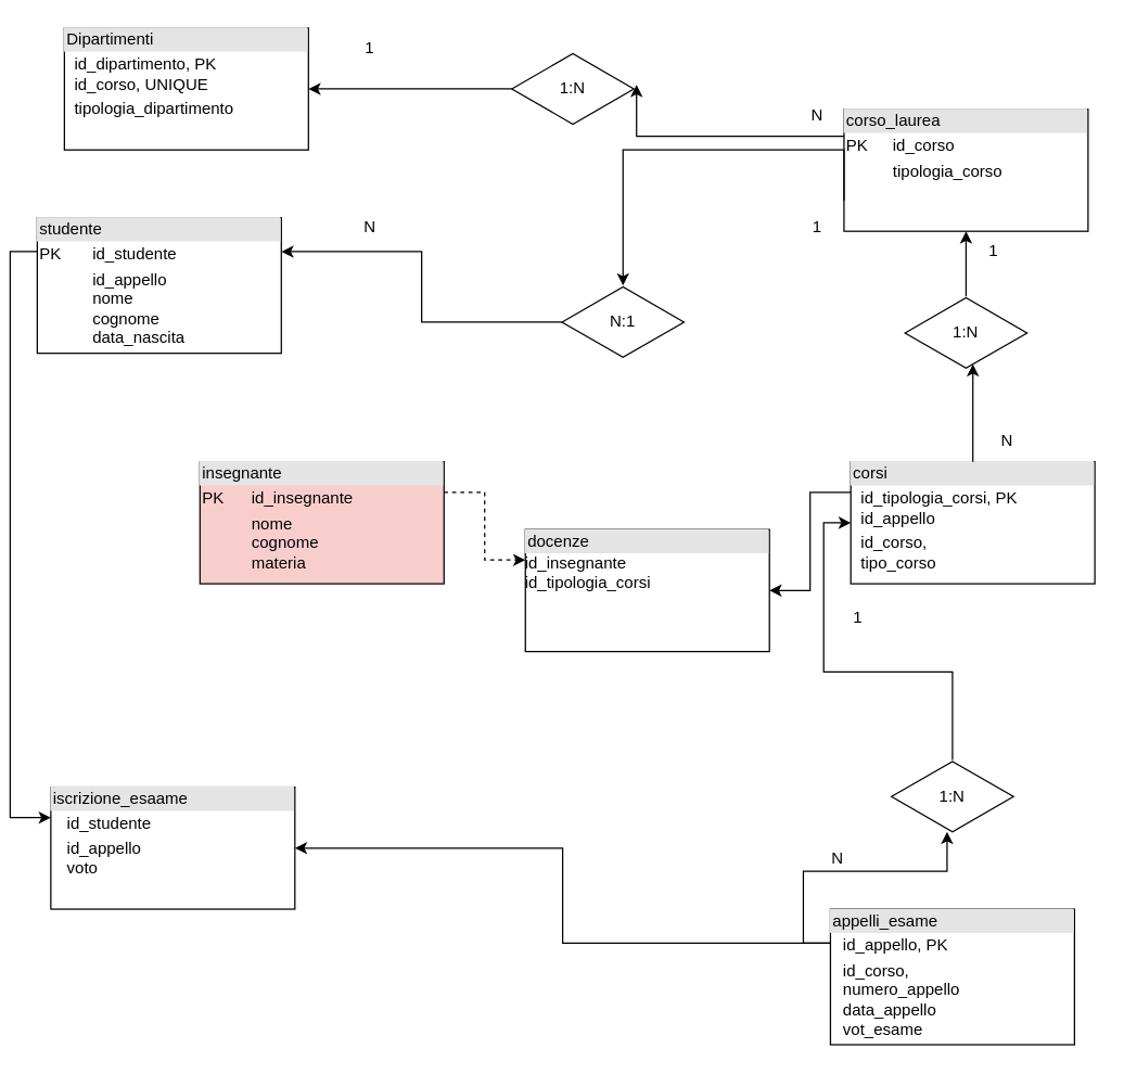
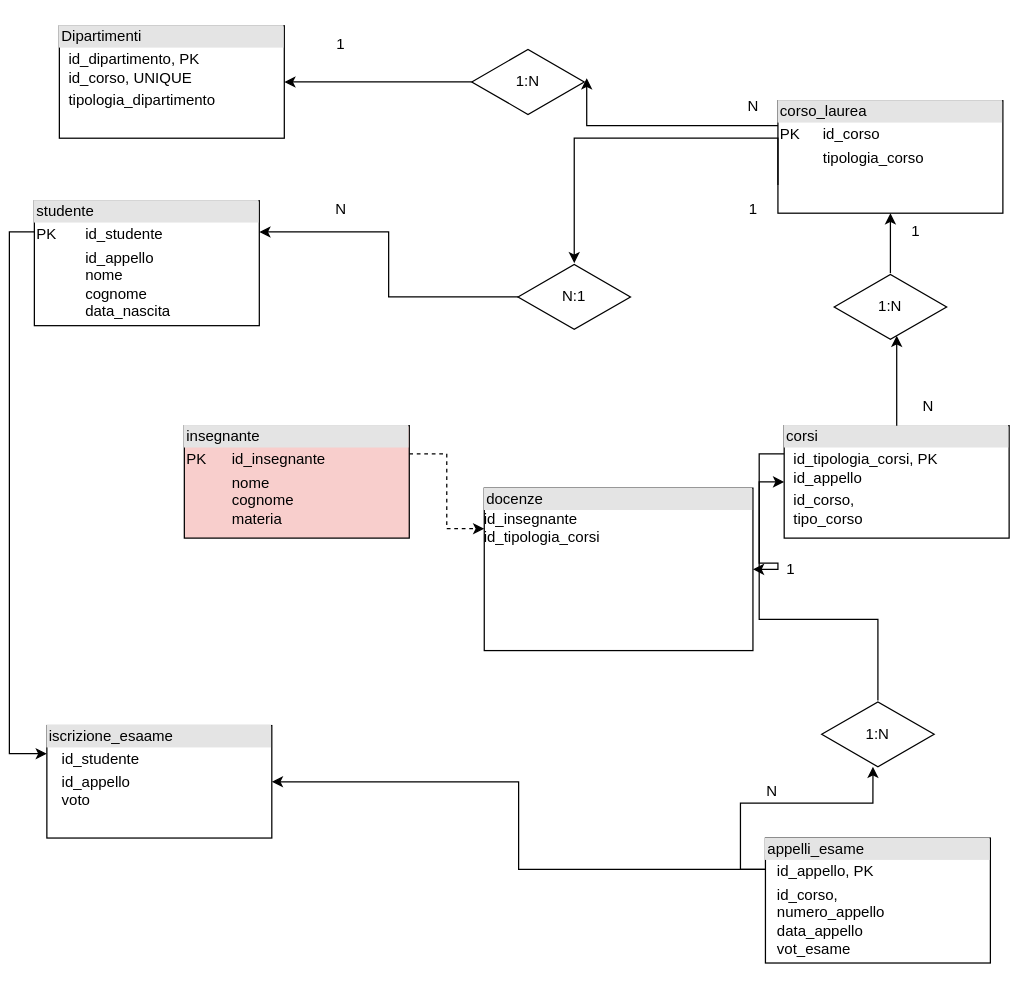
  <mxCell id="0" />
  <mxCell id="1" parent="0" />
  <mxCell id="2" value="&lt;div style=&quot;box-sizing: border-box; width: 100%; background: rgb(228, 228, 228); padding: 2px;&quot;&gt;Dipartimenti&lt;/div&gt;&lt;table style=&quot;width:100%;font-size:1em;&quot; cellpadding=&quot;2&quot; cellspacing=&quot;0&quot;&gt;&lt;tbody&gt;&lt;tr&gt;&lt;td&gt;&lt;br&gt;&lt;/td&gt;&lt;td&gt;id_dipartimento, PK&lt;br&gt;id_corso, UNIQUE&lt;br&gt;&lt;/td&gt;&lt;/tr&gt;&lt;tr&gt;&lt;td&gt;&lt;br&gt;&lt;/td&gt;&lt;td&gt;tipologia_dipartimento&lt;br&gt;&lt;/td&gt;&lt;/tr&gt;&lt;/tbody&gt;&lt;/table&gt;" style="verticalAlign=top;align=left;overflow=fill;html=1;whiteSpace=wrap;" vertex="1" parent="1"><mxGeometry x="40" y="20" width="180" height="90" as="geometry" /></mxCell>
  <mxCell id="3" value="&lt;div style=&quot;box-sizing: border-box; width: 100%; background: rgb(228, 228, 228); padding: 2px;&quot;&gt;corso_laurea&lt;/div&gt;&lt;table style=&quot;width:100%;font-size:1em;&quot; cellpadding=&quot;2&quot; cellspacing=&quot;0&quot;&gt;&lt;tbody&gt;&lt;tr&gt;&lt;td&gt;PK&lt;/td&gt;&lt;td&gt;id_corso&lt;br&gt;&lt;/td&gt;&lt;/tr&gt;&lt;tr&gt;&lt;td&gt;&lt;br&gt;&lt;/td&gt;&lt;td&gt;tipologia_corso&lt;br&gt;&lt;br&gt;&lt;/td&gt;&lt;/tr&gt;&lt;/tbody&gt;&lt;/table&gt;" style="verticalAlign=top;align=left;overflow=fill;html=1;whiteSpace=wrap;" vertex="1" parent="1"><mxGeometry x="615" y="80" width="180" height="90" as="geometry" /></mxCell>
  <mxCell id="4" value="1" style="text;html=1;align=center;verticalAlign=middle;resizable=0;points=[];autosize=1;strokeColor=none;fillColor=none;" vertex="1" parent="1"><mxGeometry x="250" y="20" width="30" height="30" as="geometry" /></mxCell>
  <mxCell id="5" value="N" style="text;html=1;align=center;verticalAlign=middle;resizable=0;points=[];autosize=1;strokeColor=none;fillColor=none;" vertex="1" parent="1"><mxGeometry x="580" y="70" width="30" height="30" as="geometry" /></mxCell>
  <mxCell id="6" style="edgeStyle=orthogonalEdgeStyle;rounded=0;orthogonalLoop=1;jettySize=auto;html=1;entryX=1;entryY=0.5;entryDx=0;entryDy=0;" edge="1" parent="1" source="7" target="2"><mxGeometry relative="1" as="geometry" /></mxCell>
  <mxCell id="7" value="1:N" style="html=1;whiteSpace=wrap;aspect=fixed;shape=isoRectangle;" vertex="1" parent="1"><mxGeometry x="370" y="38" width="90" height="54" as="geometry" /></mxCell>
  <mxCell id="8" style="edgeStyle=orthogonalEdgeStyle;rounded=0;orthogonalLoop=1;jettySize=auto;html=1;exitX=0;exitY=0.25;exitDx=0;exitDy=0;entryX=1;entryY=0.5;entryDx=0;entryDy=0;" edge="1" parent="1" source="9" target="18"><mxGeometry relative="1" as="geometry" /></mxCell>
  <mxCell id="9" value="&lt;div style=&quot;box-sizing: border-box; width: 100%; background: rgb(228, 228, 228); padding: 2px;&quot;&gt;corsi&lt;/div&gt;&lt;table style=&quot;width:100%;font-size:1em;&quot; cellpadding=&quot;2&quot; cellspacing=&quot;0&quot;&gt;&lt;tbody&gt;&lt;tr&gt;&lt;td&gt;&lt;br&gt;&lt;/td&gt;&lt;td&gt;id_tipologia_corsi, PK&lt;br&gt;id_appello&lt;br&gt;&lt;/td&gt;&lt;/tr&gt;&lt;tr&gt;&lt;td&gt;&lt;br&gt;&lt;/td&gt;&lt;td&gt;id_corso,&amp;nbsp;&lt;br&gt;tipo_corso&lt;br&gt;&lt;/td&gt;&lt;/tr&gt;&lt;/tbody&gt;&lt;/table&gt;" style="verticalAlign=top;align=left;overflow=fill;html=1;whiteSpace=wrap;" vertex="1" parent="1"><mxGeometry x="620" y="340" width="180" height="90" as="geometry" /></mxCell>
  <mxCell id="10" style="edgeStyle=orthogonalEdgeStyle;rounded=0;orthogonalLoop=1;jettySize=auto;html=1;entryX=0.5;entryY=1;entryDx=0;entryDy=0;" edge="1" parent="1" source="11" target="3"><mxGeometry relative="1" as="geometry" /></mxCell>
  <mxCell id="11" value="1:N" style="html=1;whiteSpace=wrap;aspect=fixed;shape=isoRectangle;" vertex="1" parent="1"><mxGeometry x="660" y="218" width="90" height="54" as="geometry" /></mxCell>
  <mxCell id="12" style="edgeStyle=orthogonalEdgeStyle;rounded=0;orthogonalLoop=1;jettySize=auto;html=1;entryX=0.556;entryY=0.926;entryDx=0;entryDy=0;entryPerimeter=0;" edge="1" parent="1" source="9" target="11"><mxGeometry relative="1" as="geometry" /></mxCell>
  <mxCell id="13" value="N" style="text;html=1;align=center;verticalAlign=middle;resizable=0;points=[];autosize=1;strokeColor=none;fillColor=none;" vertex="1" parent="1"><mxGeometry x="720" y="310" width="30" height="30" as="geometry" /></mxCell>
  <mxCell id="14" value="1" style="text;html=1;align=center;verticalAlign=middle;resizable=0;points=[];autosize=1;strokeColor=none;fillColor=none;" vertex="1" parent="1"><mxGeometry x="710" y="170" width="30" height="30" as="geometry" /></mxCell>
  <mxCell id="15" style="edgeStyle=orthogonalEdgeStyle;rounded=0;orthogonalLoop=1;jettySize=auto;html=1;exitX=1;exitY=0.25;exitDx=0;exitDy=0;entryX=0;entryY=0.25;entryDx=0;entryDy=0;dashed=1;" edge="1" parent="1" source="16" target="18"><mxGeometry relative="1" as="geometry" /></mxCell>
  <mxCell id="16" value="&lt;div style=&quot;box-sizing: border-box; width: 100%; background: rgb(228, 228, 228); padding: 2px;&quot;&gt;insegnante&lt;/div&gt;&lt;table style=&quot;width:100%;font-size:1em;&quot; cellpadding=&quot;2&quot; cellspacing=&quot;0&quot;&gt;&lt;tbody&gt;&lt;tr&gt;&lt;td&gt;PK&lt;/td&gt;&lt;td&gt;id_insegnante&lt;/td&gt;&lt;/tr&gt;&lt;tr&gt;&lt;td&gt;&lt;br&gt;&lt;/td&gt;&lt;td&gt;nome&lt;br&gt;cognome&lt;br&gt;materia&lt;/td&gt;&lt;/tr&gt;&lt;/tbody&gt;&lt;/table&gt;" style="verticalAlign=top;align=left;overflow=fill;html=1;whiteSpace=wrap;fillColor=#f8cecc;" vertex="1" parent="1"><mxGeometry x="140" y="340" width="180" height="90" as="geometry" /></mxCell>
  <mxCell id="17" style="edgeStyle=orthogonalEdgeStyle;rounded=0;orthogonalLoop=1;jettySize=auto;html=1;entryX=1.022;entryY=0.444;entryDx=0;entryDy=0;entryPerimeter=0;" edge="1" parent="1" source="3" target="7"><mxGeometry relative="1" as="geometry"><Array as="points"><mxPoint x="462" y="100" /></Array></mxGeometry></mxCell>
- <mxCell id="18" value="&lt;div style=&quot;box-sizing: border-box; width: 100%; background: rgb(228, 228, 228); padding: 2px;&quot;&gt;docenze&lt;/div&gt;id_insegnante&lt;div&gt;id_tipologia_corsi&lt;/div&gt;" style="verticalAlign=top;align=left;overflow=fill;html=1;whiteSpace=wrap;" vertex="1" parent="1"><mxGeometry x="380" y="390" width="180" height="90" as="geometry" /></mxCell>
+ <mxCell id="18" value="&lt;div style=&quot;box-sizing: border-box; width: 100%; background: rgb(228, 228, 228); padding: 2px;&quot;&gt;docenze&lt;/div&gt;id_insegnante&lt;div&gt;id_tipologia_corsi&lt;/div&gt;" style="verticalAlign=top;align=left;overflow=fill;html=1;whiteSpace=wrap;" vertex="1" parent="1"><mxGeometry x="380" y="390" width="215" height="130" as="geometry" /></mxCell>
  <mxCell id="19" style="edgeStyle=orthogonalEdgeStyle;rounded=0;orthogonalLoop=1;jettySize=auto;html=1;exitX=0;exitY=0.25;exitDx=0;exitDy=0;entryX=1;entryY=0.5;entryDx=0;entryDy=0;" edge="1" parent="1" source="20" target="33"><mxGeometry relative="1" as="geometry" /></mxCell>
  <mxCell id="20" value="&lt;div style=&quot;box-sizing: border-box; width: 100%; background: rgb(228, 228, 228); padding: 2px;&quot;&gt;appelli_esame&lt;/div&gt;&lt;table style=&quot;width:100%;font-size:1em;&quot; cellpadding=&quot;2&quot; cellspacing=&quot;0&quot;&gt;&lt;tbody&gt;&lt;tr&gt;&lt;td&gt;&lt;br&gt;&lt;/td&gt;&lt;td&gt;id_appello, PK&lt;br&gt;&lt;/td&gt;&lt;/tr&gt;&lt;tr&gt;&lt;td&gt;&lt;br&gt;&lt;/td&gt;&lt;td&gt;id_corso,&amp;nbsp;&lt;br&gt;numero_appello&lt;br&gt;data_appello&lt;br&gt;vot_esame&lt;br&gt;&lt;br&gt;&lt;/td&gt;&lt;/tr&gt;&lt;/tbody&gt;&lt;/table&gt;" style="verticalAlign=top;align=left;overflow=fill;html=1;whiteSpace=wrap;" vertex="1" parent="1"><mxGeometry x="605" y="670" width="180" height="100" as="geometry" /></mxCell>
  <mxCell id="21" style="edgeStyle=orthogonalEdgeStyle;rounded=0;orthogonalLoop=1;jettySize=auto;html=1;entryX=0;entryY=0.5;entryDx=0;entryDy=0;" edge="1" parent="1" source="22" target="9"><mxGeometry relative="1" as="geometry" /></mxCell>
  <mxCell id="22" value="1:N" style="html=1;whiteSpace=wrap;aspect=fixed;shape=isoRectangle;" vertex="1" parent="1"><mxGeometry x="650" y="560" width="90" height="54" as="geometry" /></mxCell>
  <mxCell id="23" style="edgeStyle=orthogonalEdgeStyle;rounded=0;orthogonalLoop=1;jettySize=auto;html=1;exitX=0;exitY=0.25;exitDx=0;exitDy=0;entryX=0.456;entryY=0.981;entryDx=0;entryDy=0;entryPerimeter=0;" edge="1" parent="1" source="20" target="22"><mxGeometry relative="1" as="geometry" /></mxCell>
  <mxCell id="24" value="N" style="text;html=1;align=center;verticalAlign=middle;resizable=0;points=[];autosize=1;strokeColor=none;fillColor=none;" vertex="1" parent="1"><mxGeometry x="595" y="618" width="30" height="30" as="geometry" /></mxCell>
  <mxCell id="25" value="1" style="text;html=1;align=center;verticalAlign=middle;resizable=0;points=[];autosize=1;strokeColor=none;fillColor=none;" vertex="1" parent="1"><mxGeometry x="610" y="440" width="30" height="30" as="geometry" /></mxCell>
  <mxCell id="26" style="edgeStyle=orthogonalEdgeStyle;rounded=0;orthogonalLoop=1;jettySize=auto;html=1;exitX=0;exitY=0.25;exitDx=0;exitDy=0;entryX=0;entryY=0.25;entryDx=0;entryDy=0;" edge="1" parent="1" source="27" target="33"><mxGeometry relative="1" as="geometry" /></mxCell>
  <mxCell id="27" value="&lt;div style=&quot;box-sizing: border-box; width: 100%; background: rgb(228, 228, 228); padding: 2px;&quot;&gt;studente&lt;/div&gt;&lt;table style=&quot;width:100%;font-size:1em;&quot; cellpadding=&quot;2&quot; cellspacing=&quot;0&quot;&gt;&lt;tbody&gt;&lt;tr&gt;&lt;td&gt;PK&lt;/td&gt;&lt;td&gt;id_studente&lt;/td&gt;&lt;/tr&gt;&lt;tr&gt;&lt;td&gt;&lt;br&gt;&lt;/td&gt;&lt;td&gt;id_appello&lt;br&gt;nome&lt;br&gt;cognome&lt;br&gt;data_nascita&lt;/td&gt;&lt;/tr&gt;&lt;/tbody&gt;&lt;/table&gt;" style="verticalAlign=top;align=left;overflow=fill;html=1;whiteSpace=wrap;" vertex="1" parent="1"><mxGeometry x="20" y="160" width="180" height="100" as="geometry" /></mxCell>
  <mxCell id="28" style="edgeStyle=orthogonalEdgeStyle;rounded=0;orthogonalLoop=1;jettySize=auto;html=1;entryX=1;entryY=0.25;entryDx=0;entryDy=0;" edge="1" parent="1" source="29" target="27"><mxGeometry relative="1" as="geometry" /></mxCell>
  <mxCell id="29" value="N:1" style="html=1;whiteSpace=wrap;aspect=fixed;shape=isoRectangle;" vertex="1" parent="1"><mxGeometry x="407" y="210" width="90" height="54" as="geometry" /></mxCell>
  <mxCell id="30" style="edgeStyle=orthogonalEdgeStyle;rounded=0;orthogonalLoop=1;jettySize=auto;html=1;exitX=0;exitY=0.75;exitDx=0;exitDy=0;" edge="1" parent="1" source="3"><mxGeometry relative="1" as="geometry"><mxPoint x="452" y="210" as="targetPoint" /><Array as="points"><mxPoint x="615" y="110" /><mxPoint x="452" y="110" /></Array></mxGeometry></mxCell>
  <mxCell id="31" value="1" style="text;html=1;align=center;verticalAlign=middle;resizable=0;points=[];autosize=1;strokeColor=none;fillColor=none;" vertex="1" parent="1"><mxGeometry x="580" y="152" width="30" height="30" as="geometry" /></mxCell>
  <mxCell id="32" value="N" style="text;html=1;align=center;verticalAlign=middle;resizable=0;points=[];autosize=1;strokeColor=none;fillColor=none;" vertex="1" parent="1"><mxGeometry x="250" y="152" width="30" height="30" as="geometry" /></mxCell>
  <mxCell id="33" value="&lt;div style=&quot;box-sizing: border-box; width: 100%; background: rgb(228, 228, 228); padding: 2px;&quot;&gt;iscrizione_esaame&lt;/div&gt;&lt;table style=&quot;width:100%;font-size:1em;&quot; cellpadding=&quot;2&quot; cellspacing=&quot;0&quot;&gt;&lt;tbody&gt;&lt;tr&gt;&lt;td&gt;&lt;br&gt;&lt;/td&gt;&lt;td&gt;id_studente&lt;/td&gt;&lt;/tr&gt;&lt;tr&gt;&lt;td&gt;&lt;br&gt;&lt;/td&gt;&lt;td&gt;id_appello&lt;br&gt;voto&lt;br&gt;&lt;/td&gt;&lt;/tr&gt;&lt;/tbody&gt;&lt;/table&gt;" style="verticalAlign=top;align=left;overflow=fill;html=1;whiteSpace=wrap;" vertex="1" parent="1"><mxGeometry x="30" y="580" width="180" height="90" as="geometry" /></mxCell>
